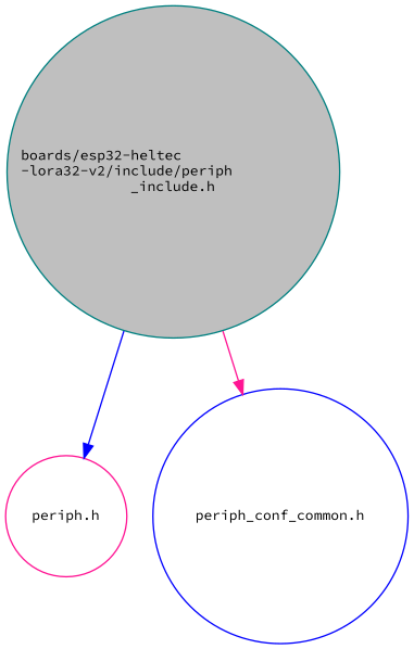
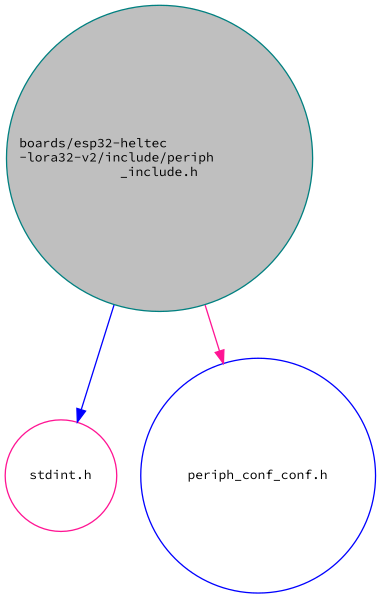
  digraph {
    fontname="Source Code Pro"
    node [fillcolor=white fontname="Source Code Pro" fontsize=10 shape=circle style=filled]
    edge [fontname="Source Code Pro" fontsize=10 labelfontname=Helvetica labelfontsize=10 style=solid]
    n1 [color=teal fillcolor=grey75 fontcolor=black height=0.2 label="boards/esp32-heltec\l-lora32-v2/include/periph\l_include.h" width=0.4]
-   n2 [color=deeppink height=0.2 label="periph.h" width=0.4]
-   n3 [color=blue height=0.2 label="periph_conf_common.h" width=0.4]
+   n2 [color=deeppink height=0.2 label="stdint.h" width=0.4]
+   n3 [color=blue height=0.2 label="periph_conf_conf.h" width=0.4]
    n1 -> n2 [color=blue]
    n1 -> n3 [color=deeppink]
  }
